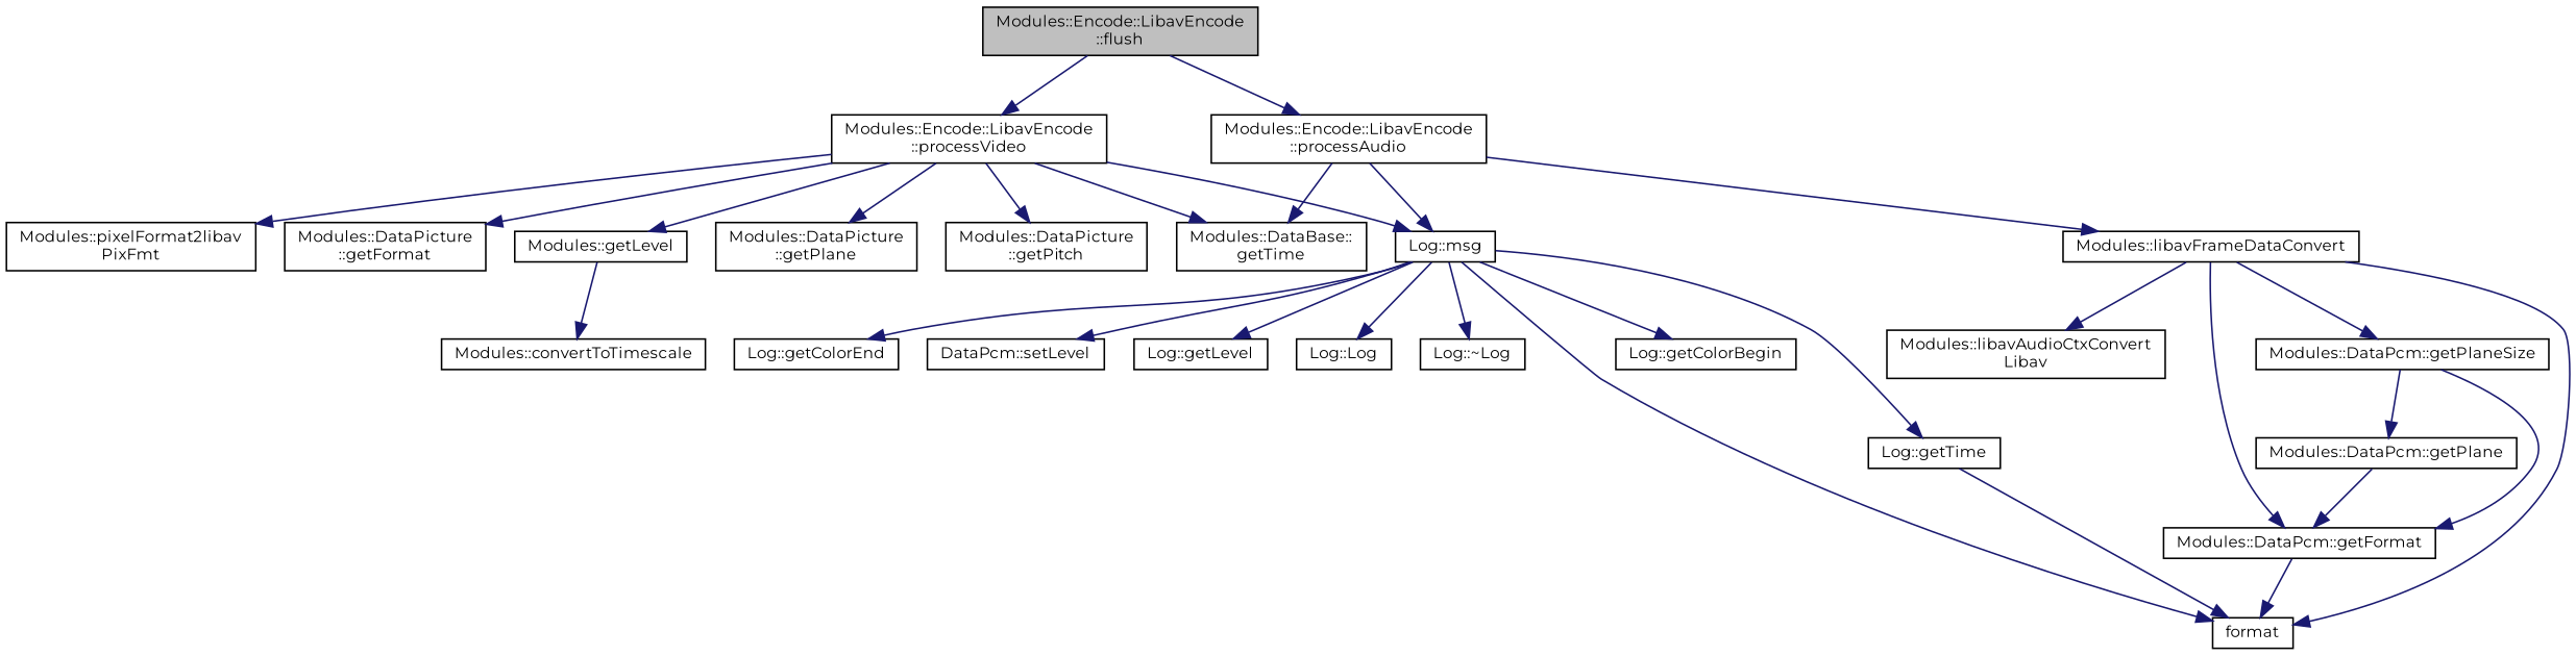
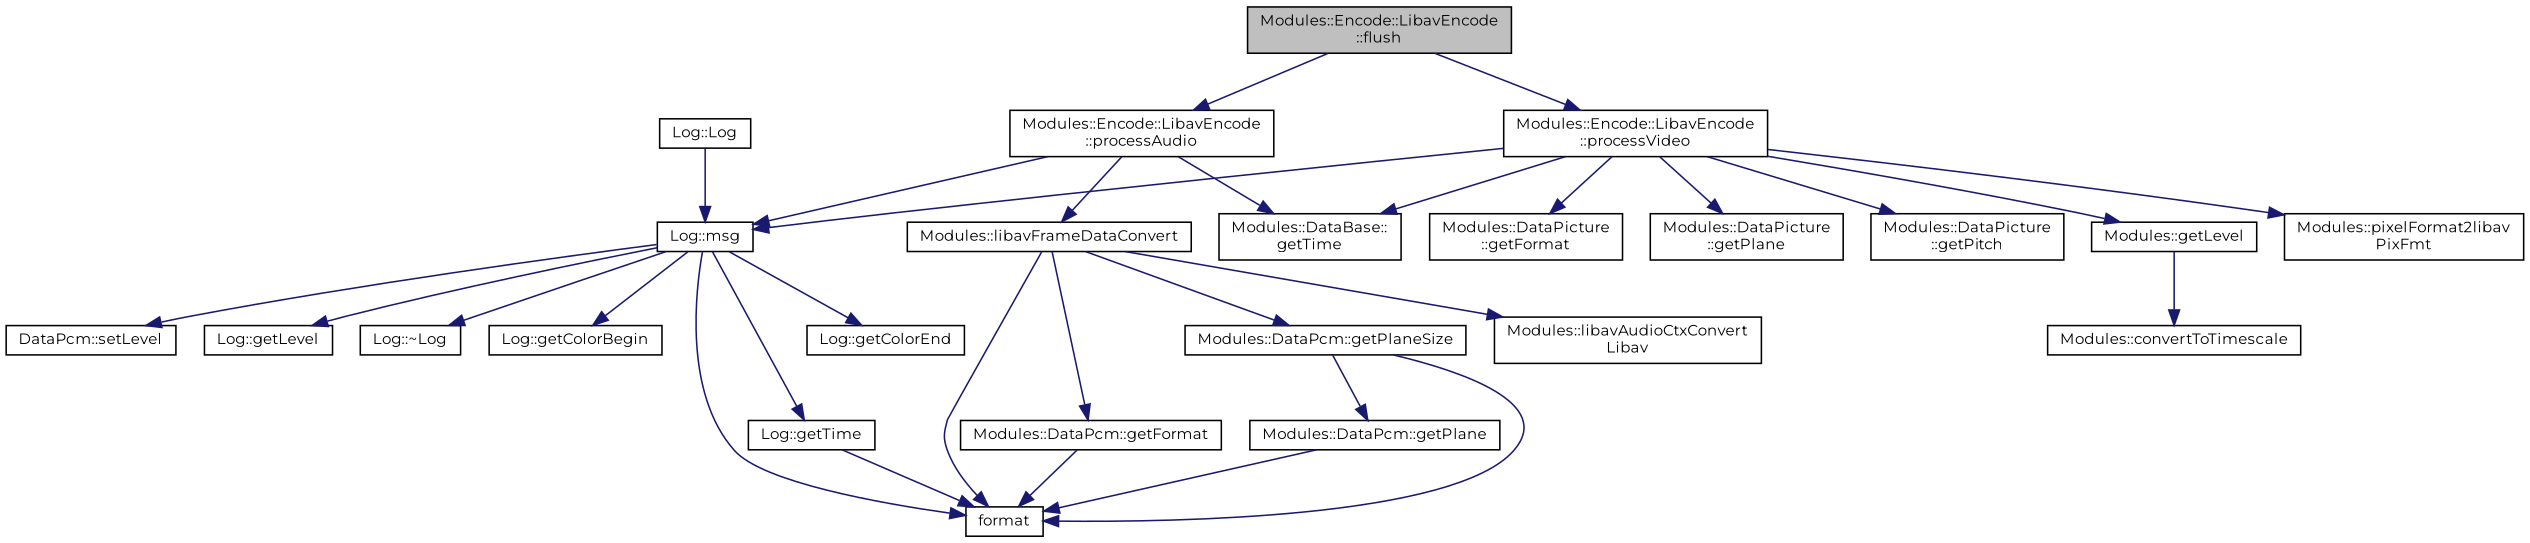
  digraph {
    fontname=Montserrat
    rankdir=TB
    node [color=black fillcolor=white fontname=Montserrat fontsize=10 shape=record style=filled]
    edge [color=midnightblue fontname=Montserrat fontsize=10 labelfontname=Helvetica labelfontsize=10 style=solid]
    n1 [fillcolor=grey75 fontcolor=black height=0.2 label="Modules::Encode::LibavEncode\l::flush" width=0.4]
    n2 [height=0.2 label="Modules::Encode::LibavEncode\l::processVideo" width=0.4]
    n3 [height=0.2 label="Modules::Encode::LibavEncode\l::processAudio" width=0.4]
    n4 [height=0.2 label="Modules::pixelFormat2libav\lPixFmt" width=0.4]
    n5 [height=0.2 label="Modules::DataPicture\l::getFormat" width=0.4]
    n6 [height=0.2 label="Modules::DataPicture\l::getPlane" width=0.4]
    n7 [height=0.2 label="Modules::DataPicture\l::getPitch" width=0.4]
    n8 [height=0.2 label="Log::msg" width=0.4]
    n9 [height=0.2 label="Modules::getLevel" width=0.4]
    n10 [height=0.2 label="Modules::DataBase::\lgetTime" width=0.4]
    n11 [height=0.2 label="Modules::libavFrameDataConvert" width=0.4]
    n12 [height=0.2 label="Log::getColorBegin" width=0.4]
    n13 [height=0.2 label="Log::getTime" width=0.4]
    n14 [height=0.2 label=format width=0.4]
    n15 [height=0.2 label="Log::getColorEnd" width=0.4]
    n16 [height=0.2 label="DataPcm::setLevel" width=0.4]
    n17 [height=0.2 label="Log::getLevel" width=0.4]
    n18 [height=0.2 label="Log::Log" width=0.4]
    n19 [height=0.2 label="Log::~Log" width=0.4]
    n20 [height=0.2 label="Modules::convertToTimescale" width=0.4]
    n21 [height=0.2 label="Modules::DataPcm::getFormat" width=0.4]
    n22 [height=0.2 label="Modules::libavAudioCtxConvert\lLibav" width=0.4]
    n23 [height=0.2 label="Modules::DataPcm::getPlaneSize" width=0.4]
    n24 [height=0.2 label="Modules::DataPcm::getPlane" width=0.4]
    n1 -> n2
    n1 -> n3
    n2 -> n4
    n2 -> n5
    n2 -> n6
    n2 -> n7
    n2 -> n8
    n2 -> n9
    n2 -> n10
    n3 -> n8
    n3 -> n10
    n3 -> n11
    n8 -> n12
    n8 -> n13
    n8 -> n14
    n8 -> n15
    n8 -> n16
    n8 -> n17
-   n8 -> n18
+   n18 -> n8
    n8 -> n19
    n9 -> n20
    n11 -> n14
    n11 -> n21
    n11 -> n22
    n11 -> n23
    n13 -> n14
    n21 -> n14
-   n23 -> n21
+   n23 -> n14
    n23 -> n24
-   n24 -> n21
+   n24 -> n14
  }
